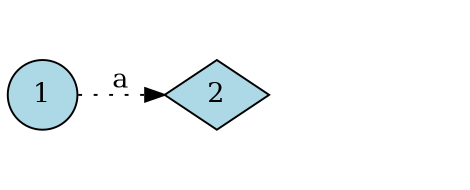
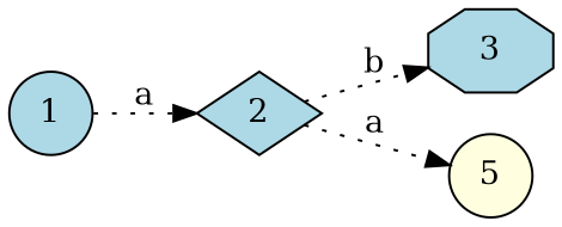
  digraph {
    rankdir=LR
    node [fillcolor=lightblue shape=circle style=filled]
    edge [style=dotted]
    2 [shape=diamond]
    1
+   3 [shape=octagon]
+   5 [fillcolor=lightyellow]
+   2 -> 3 [label=b]
+   2 -> 5 [label=a]
    1 -> 2 [label=a]
  }
